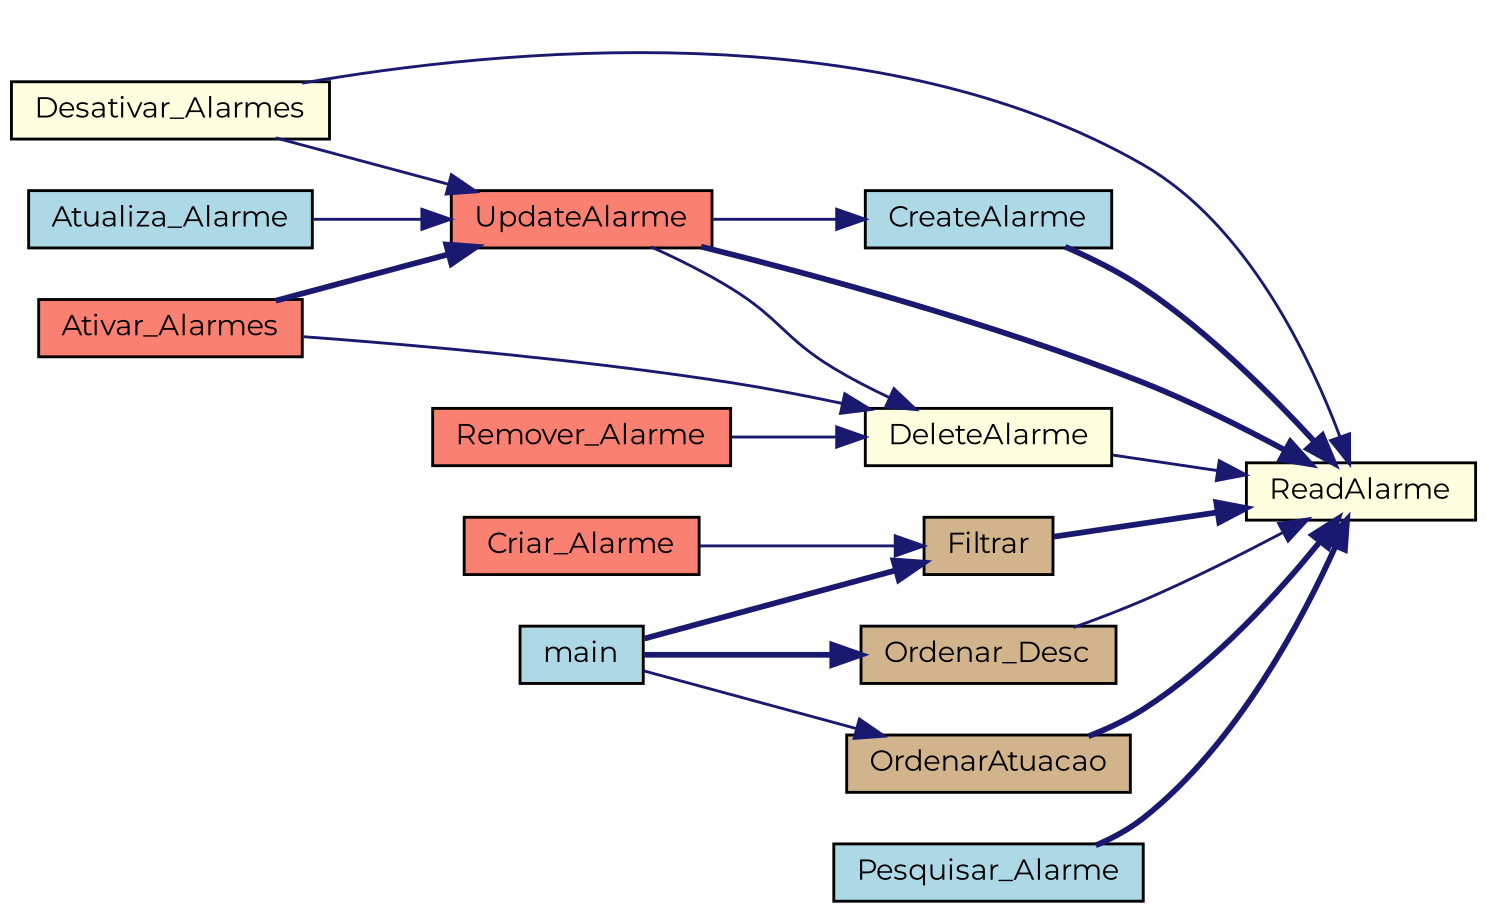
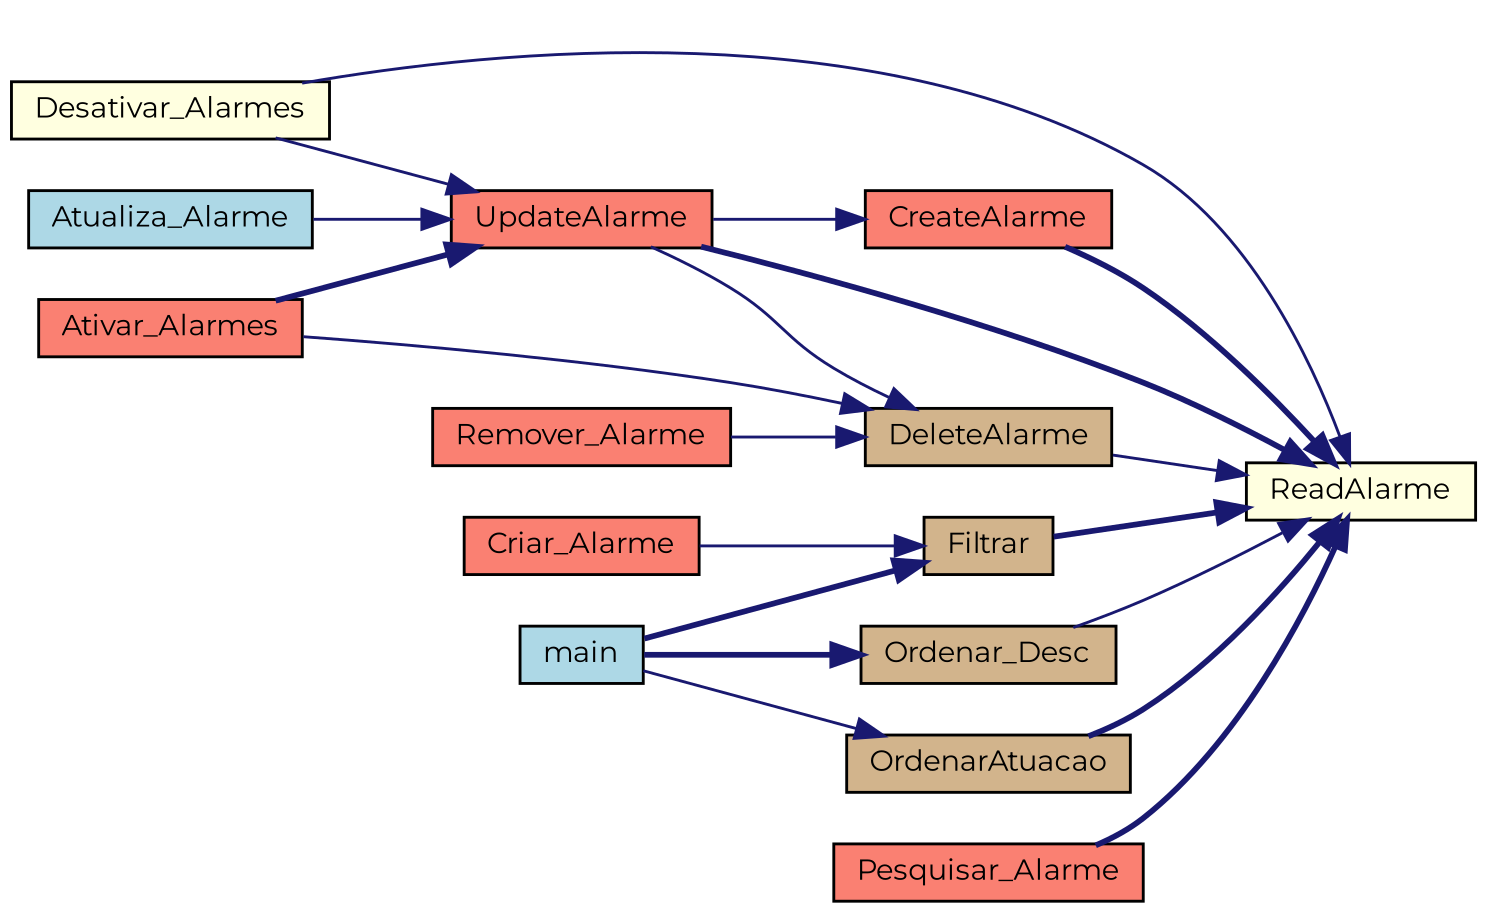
  digraph {
    fontname=Montserrat
    rankdir=RL
    node [color=black fillcolor=salmon fontname=Montserrat fontsize=10 shape=record style=filled]
    edge [color=midnightblue dir=back fontname=Montserrat fontsize=10 labelfontname=Helvetica labelfontsize=10 style=solid]
    n1 [fillcolor=lightyellow fontcolor=black height=0.2 label=ReadAlarme width=0.4]
-   n2 [fillcolor=lightblue height=0.2 label=CreateAlarme width=0.4]
+   n2 [height=0.2 label=CreateAlarme width=0.4]
    n3 [height=0.2 label=UpdateAlarme width=0.4]
    n4 [fillcolor=lightyellow height=0.2 label=Desativar_Alarmes width=0.4]
-   n5 [fillcolor=lightyellow height=0.2 label=DeleteAlarme width=0.4]
+   n5 [fillcolor=tan height=0.2 label=DeleteAlarme width=0.4]
    n6 [fillcolor=tan height=0.2 label=Filtrar width=0.4]
    n7 [fillcolor=tan height=0.2 label=Ordenar_Desc width=0.4]
    n8 [fillcolor=tan height=0.2 label=OrdenarAtuacao width=0.4]
-   n9 [fillcolor=lightblue height=0.2 label=Pesquisar_Alarme width=0.4]
+   n9 [height=0.2 label=Pesquisar_Alarme width=0.4]
    n10 [height=0.2 label=Ativar_Alarmes width=0.4]
    n11 [fillcolor=lightblue height=0.2 label=Atualiza_Alarme width=0.4]
    n12 [height=0.2 label=Remover_Alarme width=0.4]
    n13 [height=0.2 label=Criar_Alarme width=0.4]
    n14 [fillcolor=lightblue height=0.2 label=main width=0.4]
    n1 -> n2 [style=bold]
    n1 -> n3 [style=bold]
    n1 -> n4
    n1 -> n5
    n1 -> n6 [style=bold]
    n1 -> n7
    n1 -> n8 [style=bold]
    n1 -> n9 [style=bold]
    n2 -> n3
    n3 -> n4
    n3 -> n10 [style=bold]
    n3 -> n11
    n5 -> n3
    n5 -> n10
    n5 -> n12
    n6 -> n13
    n6 -> n14 [style=bold]
    n7 -> n14 [style=bold]
    n8 -> n14
  }
